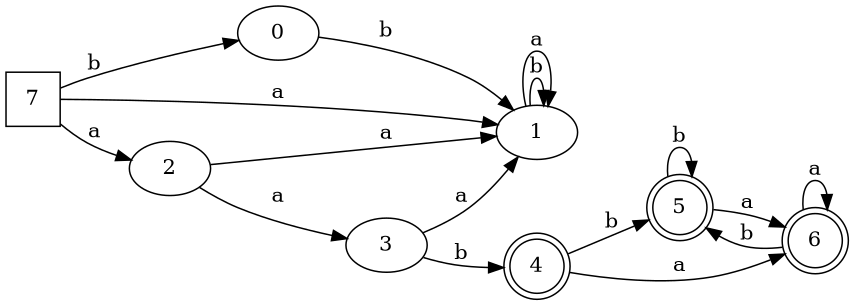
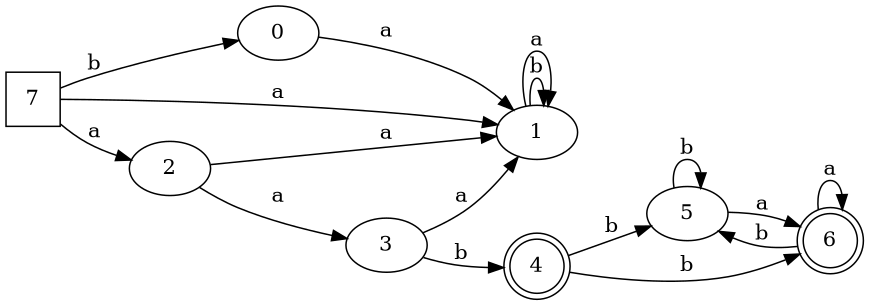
  digraph {
    rankdir=LR
    0
    1
    2
    3
    4 [shape=doublecircle]
-   5 [shape=doublecircle]
+   5 [shape=ellipse]
    6 [shape=doublecircle]
    7 [shape=square]
-   0 -> 1 [label=b]
+   0 -> 1 [label=a]
    1 -> 1 [label=b]
    1 -> 1 [label=a]
    2 -> 1 [label=a]
    2 -> 3 [label=a]
    3 -> 1 [label=a]
    3 -> 4 [label=b]
    4 -> 5 [label=b]
-   4 -> 6 [label=a]
+   4 -> 6 [label=b]
    5 -> 5 [label=b]
    5 -> 6 [label=a]
    6 -> 5 [label=b]
    6 -> 6 [label=a]
    7 -> 0 [label=b]
    7 -> 1 [label=a]
    7 -> 2 [label=a]
  }
